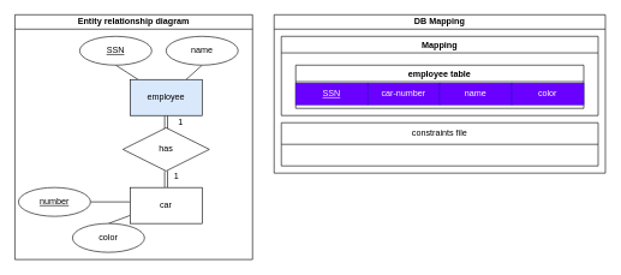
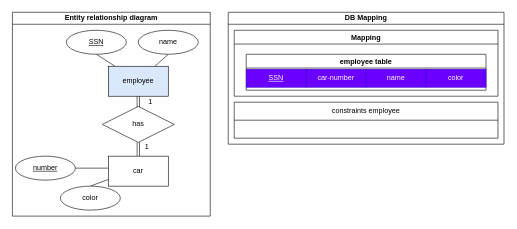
  <mxCell id="0" />
  <mxCell id="1" parent="0" />
  <mxCell id="2" value="Entity relationship diagram" style="swimlane;whiteSpace=wrap;html=1;startSize=20;" vertex="1" parent="1"><mxGeometry x="20" y="20" width="330" height="340" as="geometry" /></mxCell>
  <mxCell id="3" style="edgeStyle=none;html=1;entryX=0.5;entryY=1;entryDx=0;entryDy=0;endArrow=none;endFill=0;" edge="1" parent="2" source="6" target="7"><mxGeometry relative="1" as="geometry" /></mxCell>
  <mxCell id="4" style="edgeStyle=none;html=1;entryX=0.5;entryY=1;entryDx=0;entryDy=0;endArrow=none;endFill=0;" edge="1" parent="2" source="6" target="8"><mxGeometry relative="1" as="geometry" /></mxCell>
  <mxCell id="5" style="edgeStyle=none;html=1;entryX=0.5;entryY=0;entryDx=0;entryDy=0;endArrow=none;endFill=0;shape=link;" edge="1" parent="2" source="6"><mxGeometry relative="1" as="geometry"><mxPoint x="210" y="160" as="targetPoint" /></mxGeometry></mxCell>
  <mxCell id="6" value="employee" style="html=1;dashed=0;whiteSpace=wrap;fillColor=#dae8fc;" vertex="1" parent="2"><mxGeometry x="160" y="90" width="100" height="50" as="geometry" /></mxCell>
  <mxCell id="7" value="&lt;u&gt;SSN&lt;/u&gt;" style="ellipse;whiteSpace=wrap;html=1;align=center;" vertex="1" parent="2"><mxGeometry x="90" y="30" width="100" height="40" as="geometry" /></mxCell>
  <mxCell id="8" value="name" style="ellipse;whiteSpace=wrap;html=1;align=center;" vertex="1" parent="2"><mxGeometry x="210" y="30" width="100" height="40" as="geometry" /></mxCell>
  <mxCell id="9" style="edgeStyle=none;html=1;entryX=0.5;entryY=0;entryDx=0;entryDy=0;" edge="1" parent="2"><mxGeometry relative="1" as="geometry"><mxPoint x="81.43" y="268.57" as="sourcePoint" /></mxGeometry></mxCell>
  <mxCell id="10" style="edgeStyle=none;html=1;entryX=0.5;entryY=0;entryDx=0;entryDy=0;" edge="1" parent="2"><mxGeometry relative="1" as="geometry"><mxPoint x="128.673" y="266.385" as="sourcePoint" /></mxGeometry></mxCell>
  <mxCell id="11" style="edgeStyle=none;html=1;entryX=0.5;entryY=0;entryDx=0;entryDy=0;endArrow=none;endFill=0;shape=link;exitX=0.5;exitY=1;exitDx=0;exitDy=0;" edge="1" parent="2" source="19"><mxGeometry relative="1" as="geometry"><mxPoint x="210" y="240" as="targetPoint" /><mxPoint x="210" y="220" as="sourcePoint" /></mxGeometry></mxCell>
  <mxCell id="12" style="edgeStyle=none;html=1;entryX=1;entryY=0.5;entryDx=0;entryDy=0;endArrow=none;endFill=0;" edge="1" parent="2" target="14"><mxGeometry relative="1" as="geometry"><mxPoint x="160" y="260" as="sourcePoint" /></mxGeometry></mxCell>
  <mxCell id="13" style="edgeStyle=none;html=1;entryX=0.5;entryY=0;entryDx=0;entryDy=0;endArrow=none;endFill=0;" edge="1" parent="2" target="15"><mxGeometry relative="1" as="geometry"><mxPoint x="160" y="278.75" as="sourcePoint" /></mxGeometry></mxCell>
  <mxCell id="14" value="&lt;u&gt;number&lt;/u&gt;" style="ellipse;whiteSpace=wrap;html=1;align=center;" vertex="1" parent="2"><mxGeometry x="5" y="240" width="100" height="40" as="geometry" /></mxCell>
  <mxCell id="15" value="color" style="ellipse;whiteSpace=wrap;html=1;align=center;" vertex="1" parent="2"><mxGeometry x="80" y="290" width="100" height="40" as="geometry" /></mxCell>
  <mxCell id="16" value="1" style="text;html=1;align=center;verticalAlign=middle;resizable=0;points=[];autosize=1;strokeColor=none;fillColor=none;" vertex="1" parent="2"><mxGeometry x="209" y="210" width="30" height="30" as="geometry" /></mxCell>
  <mxCell id="17" value="car" style="html=1;dashed=0;whiteSpace=wrap;" vertex="1" parent="2"><mxGeometry x="160" y="240" width="100" height="50" as="geometry" /></mxCell>
  <mxCell id="18" value="1" style="text;html=1;align=center;verticalAlign=middle;resizable=0;points=[];autosize=1;strokeColor=none;fillColor=none;" vertex="1" parent="2"><mxGeometry x="215" y="135" width="30" height="30" as="geometry" /></mxCell>
  <mxCell id="19" value="has" style="shape=rhombus;perimeter=rhombusPerimeter;whiteSpace=wrap;html=1;align=center;" vertex="1" parent="2"><mxGeometry x="150" y="157" width="120" height="60" as="geometry" /></mxCell>
  <mxCell id="20" value="DB Mapping" style="swimlane;whiteSpace=wrap;html=1;startSize=20;" vertex="1" parent="1"><mxGeometry x="380" y="20" width="460" height="220" as="geometry" /></mxCell>
  <mxCell id="21" style="edgeStyle=none;html=1;entryX=1;entryY=0.5;entryDx=0;entryDy=0;" edge="1" parent="20"><mxGeometry relative="1" as="geometry"><mxPoint x="100" y="200" as="targetPoint" /></mxGeometry></mxCell>
  <mxCell id="22" style="edgeStyle=none;html=1;entryX=0.5;entryY=0;entryDx=0;entryDy=0;" edge="1" parent="20"><mxGeometry relative="1" as="geometry"><mxPoint x="60" y="290" as="targetPoint" /></mxGeometry></mxCell>
  <mxCell id="23" style="edgeStyle=none;html=1;entryX=0.5;entryY=0;entryDx=0;entryDy=0;" edge="1" parent="20"><mxGeometry relative="1" as="geometry"><mxPoint x="170" y="290" as="targetPoint" /></mxGeometry></mxCell>
  <mxCell id="24" style="edgeStyle=none;html=1;entryX=0.764;entryY=0.12;entryDx=0;entryDy=0;entryPerimeter=0;" edge="1" parent="20"><mxGeometry relative="1" as="geometry"><mxPoint x="126.4" y="234.8" as="targetPoint" /></mxGeometry></mxCell>
  <mxCell id="25" value="Mapping" style="swimlane;whiteSpace=wrap;html=1;" vertex="1" parent="20"><mxGeometry x="10" y="30" width="440" height="110" as="geometry" /></mxCell>
  <mxCell id="26" value="employee table" style="swimlane;whiteSpace=wrap;html=1;" vertex="1" parent="25"><mxGeometry x="20" y="40" width="400" height="60" as="geometry" /></mxCell>
  <mxCell id="27" value="car-number" style="rounded=0;whiteSpace=wrap;html=1;fillColor=#6a00ff;fontColor=#ffffff;strokeColor=#3700CC;fontStyle=0" vertex="1" parent="26"><mxGeometry x="100" y="25" width="100" height="30" as="geometry" /></mxCell>
  <mxCell id="28" value="SSN" style="rounded=0;whiteSpace=wrap;html=1;fillColor=#6a00ff;fontColor=#ffffff;strokeColor=#3700CC;fontStyle=4" vertex="1" parent="26"><mxGeometry y="25" width="100" height="30" as="geometry" /></mxCell>
  <mxCell id="29" value="name" style="rounded=0;whiteSpace=wrap;html=1;fillColor=#6a00ff;fontColor=#ffffff;strokeColor=#3700CC;" vertex="1" parent="26"><mxGeometry x="200" y="25" width="100" height="30" as="geometry" /></mxCell>
  <mxCell id="30" value="color" style="rounded=0;whiteSpace=wrap;html=1;fillColor=#6a00ff;fontColor=#ffffff;strokeColor=#3700CC;" vertex="1" parent="26"><mxGeometry x="300" y="25" width="100" height="30" as="geometry" /></mxCell>
- <mxCell id="31" value="constraints file" style="swimlane;fontStyle=0;childLayout=stackLayout;horizontal=1;startSize=30;horizontalStack=0;resizeParent=1;resizeParentMax=0;resizeLast=0;collapsible=1;marginBottom=0;whiteSpace=wrap;html=1;" vertex="1" parent="20"><mxGeometry x="10" y="150" width="440" height="60" as="geometry" /></mxCell>
+ <mxCell id="31" value="constraints employee" style="swimlane;fontStyle=0;childLayout=stackLayout;horizontal=1;startSize=30;horizontalStack=0;resizeParent=1;resizeParentMax=0;resizeLast=0;collapsible=1;marginBottom=0;whiteSpace=wrap;html=1;" vertex="1" parent="20"><mxGeometry x="10" y="150" width="440" height="60" as="geometry" /></mxCell>
